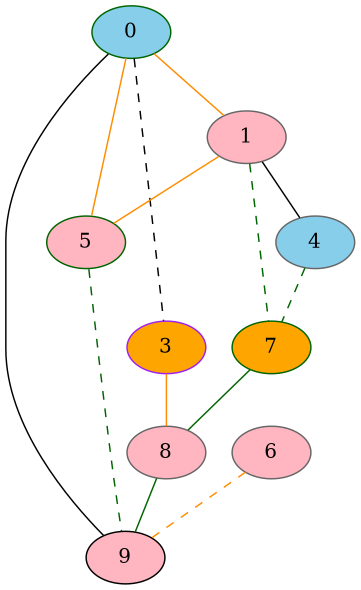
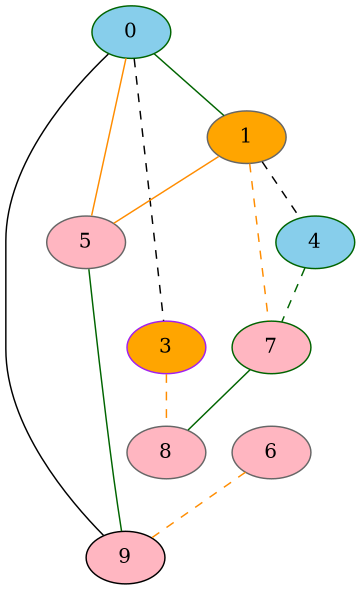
  graph {
    node [color=gray40 fillcolor=lightpink style=filled]
    edge [color=darkgreen style=solid]
    0 [color=darkgreen fillcolor=skyblue]
-   1
-   5 [color=darkgreen]
+   1 [fillcolor=orange]
+   5
    9 [color=black]
    3 [color=purple fillcolor=orange]
-   4 [fillcolor=skyblue]
-   7 [color=darkgreen fillcolor=orange]
+   4 [color=darkgreen fillcolor=skyblue]
+   7 [color=darkgreen]
    8
    6
-   0 -- 1 [color=darkorange]
+   0 -- 1
    0 -- 5 [color=darkorange]
    0 -- 9 [color=black]
    0 -- 3 [color=black style=dashed]
    1 -- 5 [color=darkorange]
-   1 -- 4 [color=black]
-   1 -- 7 [style=dashed]
-   5 -- 9 [style=dashed]
-   3 -- 8 [color=darkorange]
+   1 -- 4 [color=black style=dashed]
+   1 -- 7 [color=darkorange style=dashed]
+   5 -- 9
+   3 -- 8 [color=darkorange style=dashed]
    4 -- 7 [style=dashed]
    7 -- 8
-   8 -- 9
    6 -- 9 [color=darkorange style=dashed]
  }
